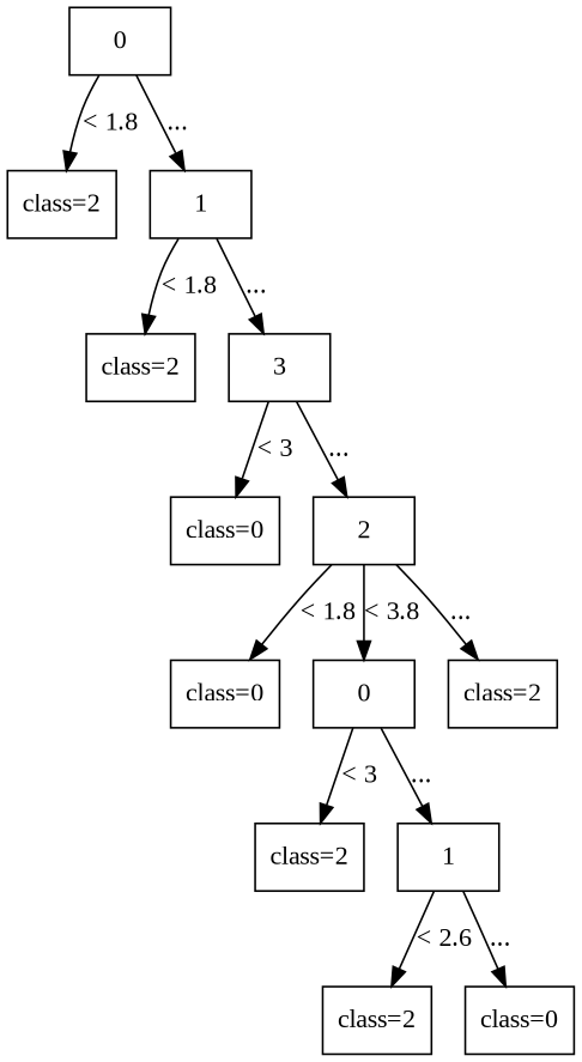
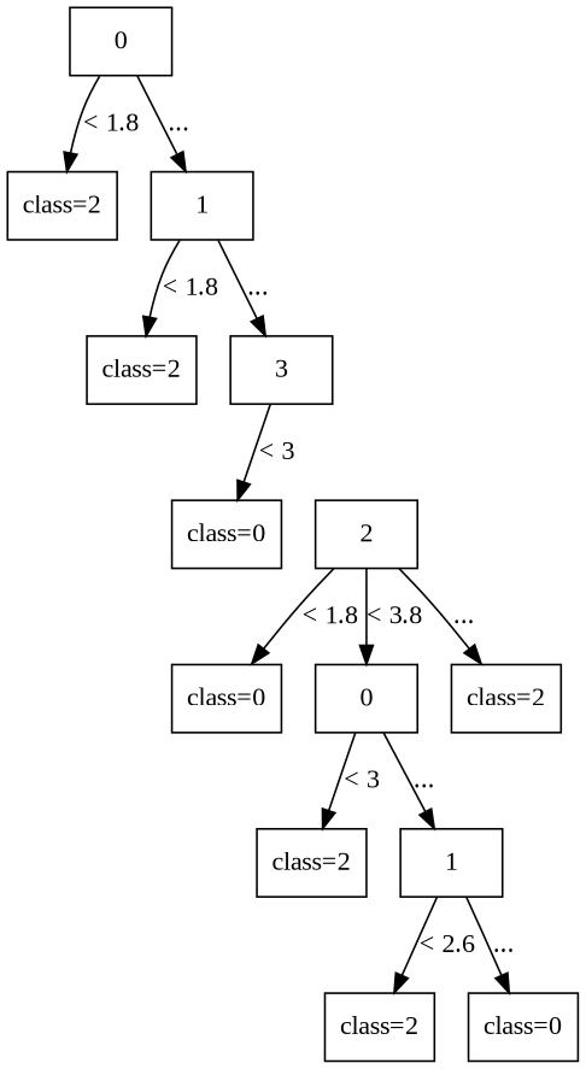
  digraph {
    fontname="Liberation Serif"
    node [shape=box fontname="Liberation Serif"]
    edge [fontname="Liberation Serif"]
    n1 [label=0]
    n2 [label="class=2"]
    n3 [label=1]
    n4 [label="class=2"]
    n5 [label=3]
    n6 [label="class=0"]
    n7 [label=2]
    n8 [label="class=0"]
    n9 [label=0]
    n10 [label="class=2"]
    n11 [label="class=2"]
    n12 [label=1]
    n13 [label="class=2"]
    n14 [label="class=0"]
    n1 -> n2 [label="< 1.8"]
    n1 -> n3 [label="..."]
    n3 -> n4 [label="< 1.8"]
    n3 -> n5 [label="..."]
    n5 -> n6 [label="< 3"]
-   n5 -> n7 [label="..."]
    n7 -> n8 [label="< 1.8"]
    n7 -> n9 [label="< 3.8"]
    n7 -> n10 [label="..."]
    n9 -> n11 [label="< 3"]
    n9 -> n12 [label="..."]
    n12 -> n13 [label="< 2.6"]
    n12 -> n14 [label="..."]
  }
